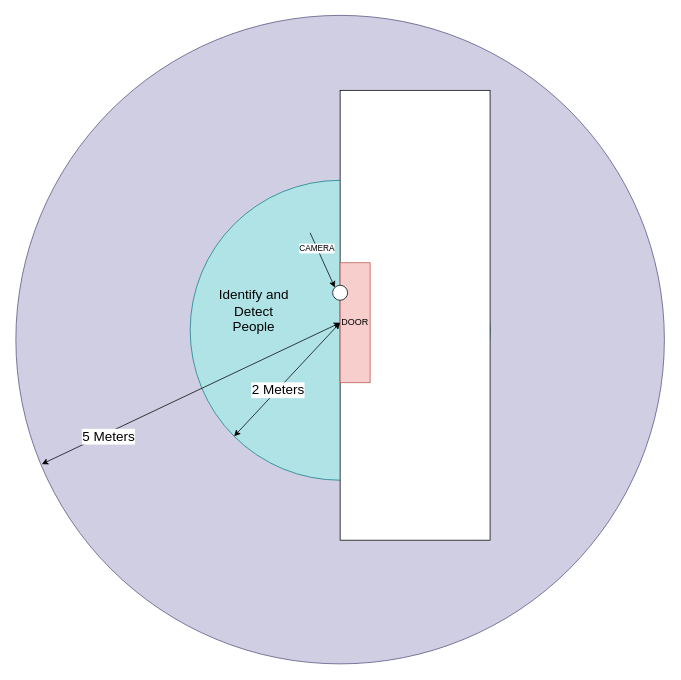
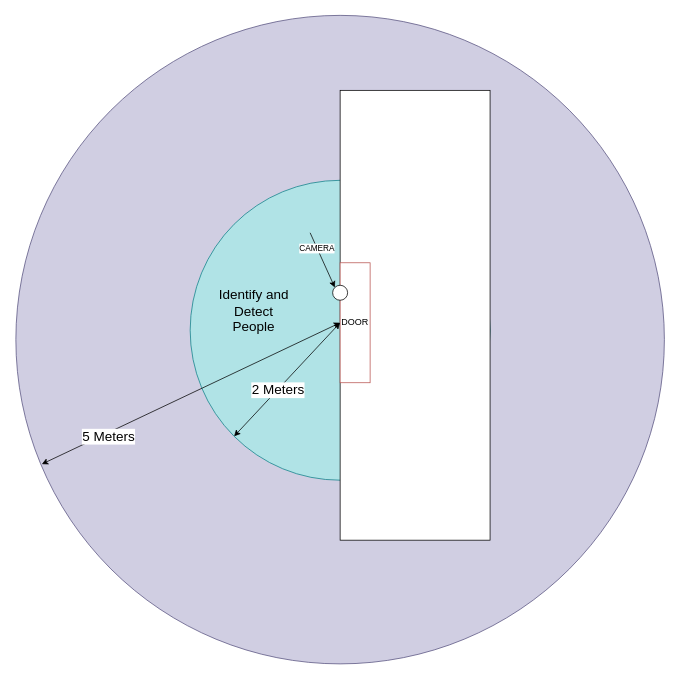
  <mxCell id="0" />
  <mxCell id="1" parent="0" />
  <mxCell id="2" value="" style="ellipse;whiteSpace=wrap;html=1;aspect=fixed;fillColor=#d0cee2;strokeColor=#56517e;" vertex="1" parent="1"><mxGeometry x="20.5" y="20" width="865" height="865" as="geometry" /></mxCell>
  <mxCell id="3" value="" style="ellipse;whiteSpace=wrap;html=1;aspect=fixed;fillColor=#b0e3e6;strokeColor=#0e8088;" vertex="1" parent="1"><mxGeometry x="253" y="240" width="400" height="400" as="geometry" /></mxCell>
  <mxCell id="4" value="" style="rounded=0;whiteSpace=wrap;html=1;" vertex="1" parent="1"><mxGeometry x="453" y="120" width="200" height="600" as="geometry" /></mxCell>
- <mxCell id="5" value="DOOR" style="rounded=0;whiteSpace=wrap;html=1;fillColor=#f8cecc;strokeColor=#b85450;" vertex="1" parent="1"><mxGeometry x="453" y="350" width="40" height="160" as="geometry" /></mxCell>
+ <mxCell id="5" value="DOOR" style="rounded=0;whiteSpace=wrap;html=1;fillColor=#ffffff;strokeColor=#b85450;" vertex="1" parent="1"><mxGeometry x="453" y="350" width="40" height="160" as="geometry" /></mxCell>
  <mxCell id="6" value="" style="ellipse;whiteSpace=wrap;html=1;aspect=fixed;" vertex="1" parent="1"><mxGeometry x="443" y="380" width="20" height="20" as="geometry" /></mxCell>
  <mxCell id="7" value="" style="endArrow=classic;html=1;rounded=0;entryX=0;entryY=0;entryDx=0;entryDy=0;" edge="1" parent="1" target="6"><mxGeometry width="50" height="50" relative="1" as="geometry"><mxPoint x="413" y="310" as="sourcePoint" /><mxPoint x="503" y="390" as="targetPoint" /></mxGeometry></mxCell>
  <mxCell id="8" value="CAMERA" style="edgeLabel;html=1;align=center;verticalAlign=middle;resizable=0;points=[];" vertex="1" connectable="0" parent="7"><mxGeometry x="-0.462" y="-1" relative="1" as="geometry"><mxPoint as="offset" /></mxGeometry></mxCell>
  <mxCell id="9" value="Identify and Detect People" style="text;html=1;strokeColor=none;fillColor=none;align=center;verticalAlign=middle;whiteSpace=wrap;rounded=0;fontSize=18;" vertex="1" parent="1"><mxGeometry x="288" y="385" width="100" height="60" as="geometry" /></mxCell>
  <mxCell id="10" value="" style="endArrow=classic;startArrow=classic;html=1;rounded=0;fontSize=18;exitX=0;exitY=1;exitDx=0;exitDy=0;entryX=0;entryY=0.5;entryDx=0;entryDy=0;" edge="1" parent="1" source="3" target="5"><mxGeometry width="50" height="50" relative="1" as="geometry"><mxPoint x="743" y="510" as="sourcePoint" /><mxPoint x="793" y="460" as="targetPoint" /></mxGeometry></mxCell>
  <mxCell id="11" value="2 Meters" style="edgeLabel;html=1;align=center;verticalAlign=middle;resizable=0;points=[];fontSize=18;" vertex="1" connectable="0" parent="10"><mxGeometry x="-0.184" relative="1" as="geometry"><mxPoint as="offset" /></mxGeometry></mxCell>
  <mxCell id="12" value="" style="endArrow=classic;startArrow=classic;html=1;rounded=0;fontSize=18;exitX=0.04;exitY=0.692;exitDx=0;exitDy=0;entryX=0;entryY=0.5;entryDx=0;entryDy=0;exitPerimeter=0;" edge="1" parent="1" source="2" target="5"><mxGeometry width="50" height="50" relative="1" as="geometry"><mxPoint x="743" y="510" as="sourcePoint" /><mxPoint x="793" y="460" as="targetPoint" /></mxGeometry></mxCell>
  <mxCell id="13" value="5 Meters" style="edgeLabel;html=1;align=center;verticalAlign=middle;resizable=0;points=[];fontSize=18;" vertex="1" connectable="0" parent="12"><mxGeometry x="-0.564" y="-4" relative="1" as="geometry"><mxPoint as="offset" /></mxGeometry></mxCell>
